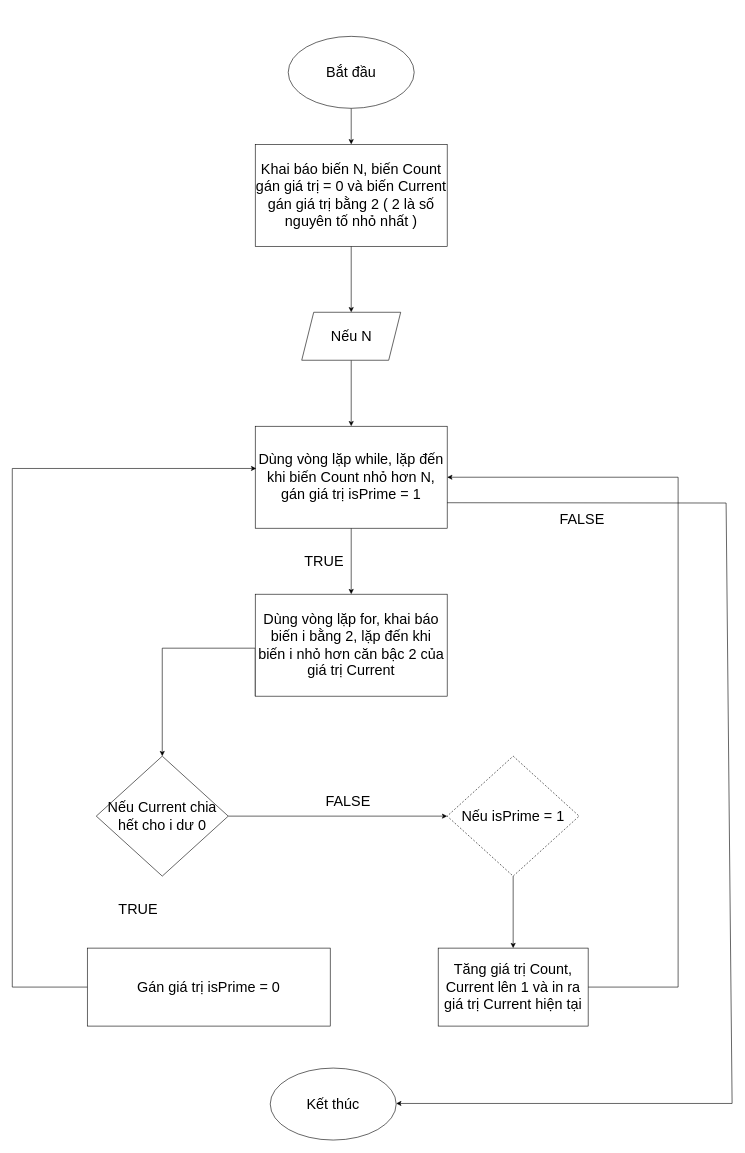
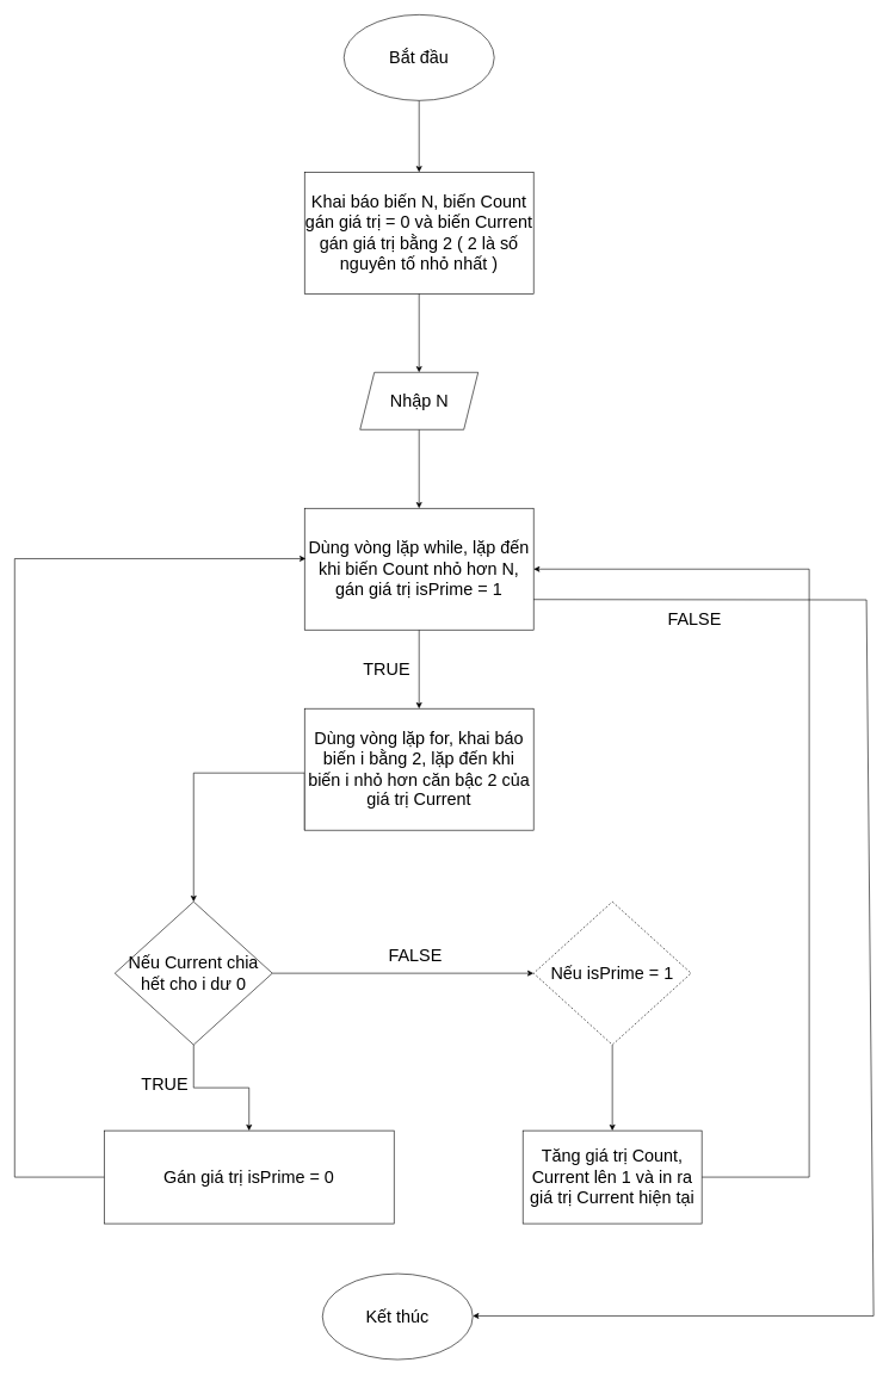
  <mxCell id="0" />
  <mxCell id="1" parent="0" />
  <mxCell id="2" value="" style="edgeStyle=orthogonalEdgeStyle;rounded=0;orthogonalLoop=1;jettySize=auto;html=1;" edge="1" parent="1" source="3" target="5"><mxGeometry relative="1" as="geometry" /></mxCell>
- <mxCell id="3" value="&lt;font style=&quot;font-size: 24px;&quot;&gt;Bắt đầu&lt;/font&gt;" style="ellipse;whiteSpace=wrap;html=1;" vertex="1" parent="1"><mxGeometry x="480" y="60" width="210" height="120" as="geometry" /></mxCell>
+ <mxCell id="3" value="&lt;font style=&quot;font-size: 24px;&quot;&gt;Bắt đầu&lt;/font&gt;" style="ellipse;whiteSpace=wrap;html=1;" vertex="1" parent="1"><mxGeometry x="480" y="20" width="210" height="120" as="geometry" /></mxCell>
  <mxCell id="4" value="" style="edgeStyle=orthogonalEdgeStyle;rounded=0;orthogonalLoop=1;jettySize=auto;html=1;" edge="1" parent="1" source="5" target="7"><mxGeometry relative="1" as="geometry" /></mxCell>
  <mxCell id="5" value="&lt;font style=&quot;font-size: 24px;&quot;&gt;Khai báo biến N, biến Count gán giá trị = 0 và biến Current gán giá trị bằng 2 ( 2 là số nguyên tố nhỏ nhất )&lt;/font&gt;" style="rounded=0;whiteSpace=wrap;html=1;" vertex="1" parent="1"><mxGeometry x="425" y="240" width="320" height="170" as="geometry" /></mxCell>
  <mxCell id="6" value="" style="edgeStyle=orthogonalEdgeStyle;rounded=0;orthogonalLoop=1;jettySize=auto;html=1;" edge="1" parent="1" source="7" target="9"><mxGeometry relative="1" as="geometry" /></mxCell>
- <mxCell id="7" value="&lt;font style=&quot;font-size: 24px;&quot;&gt;Nếu N&lt;/font&gt;" style="shape=parallelogram;perimeter=parallelogramPerimeter;whiteSpace=wrap;html=1;fixedSize=1;" vertex="1" parent="1"><mxGeometry x="502.5" y="520" width="165" height="80" as="geometry" /></mxCell>
+ <mxCell id="7" value="&lt;font style=&quot;font-size: 24px;&quot;&gt;Nhập N&lt;/font&gt;" style="shape=parallelogram;perimeter=parallelogramPerimeter;whiteSpace=wrap;html=1;fixedSize=1;" vertex="1" parent="1"><mxGeometry x="502.5" y="520" width="165" height="80" as="geometry" /></mxCell>
  <mxCell id="8" value="" style="edgeStyle=orthogonalEdgeStyle;rounded=0;orthogonalLoop=1;jettySize=auto;html=1;" edge="1" parent="1" source="9" target="11"><mxGeometry relative="1" as="geometry" /></mxCell>
  <mxCell id="9" value="&lt;font style=&quot;font-size: 24px;&quot;&gt;Dùng vòng lặp while, lặp đến khi biến Count nhỏ hơn N, gán giá trị isPrime = 1&lt;/font&gt;" style="rounded=0;whiteSpace=wrap;html=1;" vertex="1" parent="1"><mxGeometry x="425" y="710" width="320" height="170" as="geometry" /></mxCell>
  <mxCell id="10" style="edgeStyle=orthogonalEdgeStyle;rounded=0;orthogonalLoop=1;jettySize=auto;html=1;exitX=0;exitY=1;exitDx=0;exitDy=0;" edge="1" parent="1" source="11" target="14"><mxGeometry relative="1" as="geometry"><Array as="points"><mxPoint x="425" y="1080" /><mxPoint x="270" y="1080" /></Array></mxGeometry></mxCell>
  <mxCell id="11" value="&lt;font style=&quot;font-size: 24px;&quot;&gt;Dùng vòng lặp for, khai báo biến i bằng 2, lặp đến khi biến i nhỏ hơn căn bậc 2 của giá trị Current&lt;/font&gt;" style="rounded=0;whiteSpace=wrap;html=1;" vertex="1" parent="1"><mxGeometry x="425" y="990" width="320" height="170" as="geometry" /></mxCell>
+ <mxCell id="12" style="edgeStyle=orthogonalEdgeStyle;rounded=0;orthogonalLoop=1;jettySize=auto;html=1;entryX=0.5;entryY=0;entryDx=0;entryDy=0;" edge="1" parent="1" source="14" target="15"><mxGeometry relative="1" as="geometry" /></mxCell>
  <mxCell id="13" style="edgeStyle=orthogonalEdgeStyle;rounded=0;orthogonalLoop=1;jettySize=auto;html=1;exitX=1;exitY=0.5;exitDx=0;exitDy=0;entryX=0;entryY=0.5;entryDx=0;entryDy=0;" edge="1" parent="1" source="14" target="17"><mxGeometry relative="1" as="geometry"><mxPoint x="740" y="1360.333" as="targetPoint" /></mxGeometry></mxCell>
  <mxCell id="14" value="&lt;font style=&quot;font-size: 24px;&quot;&gt;Nếu Current chia hết cho i dư 0&lt;/font&gt;" style="rhombus;whiteSpace=wrap;html=1;" vertex="1" parent="1"><mxGeometry x="160" y="1260" width="220" height="200" as="geometry" /></mxCell>
  <mxCell id="15" value="&lt;font style=&quot;font-size: 24px;&quot;&gt;Gán giá trị isPrime = 0&lt;/font&gt;" style="rounded=0;whiteSpace=wrap;html=1;" vertex="1" parent="1"><mxGeometry x="145" y="1580" width="405" height="130" as="geometry" /></mxCell>
  <mxCell id="16" style="edgeStyle=orthogonalEdgeStyle;rounded=0;orthogonalLoop=1;jettySize=auto;html=1;entryX=0.5;entryY=0;entryDx=0;entryDy=0;" edge="1" parent="1" source="17" target="19"><mxGeometry relative="1" as="geometry" /></mxCell>
  <mxCell id="17" value="&lt;font style=&quot;font-size: 24px;&quot;&gt;Nếu isPrime = 1&lt;/font&gt;" style="rhombus;whiteSpace=wrap;html=1;dashed=1;" vertex="1" parent="1"><mxGeometry x="745" y="1260" width="220" height="200" as="geometry" /></mxCell>
  <mxCell id="18" style="edgeStyle=orthogonalEdgeStyle;rounded=0;orthogonalLoop=1;jettySize=auto;html=1;entryX=1;entryY=0.5;entryDx=0;entryDy=0;" edge="1" parent="1" source="19" target="9"><mxGeometry relative="1" as="geometry"><Array as="points"><mxPoint x="1130" y="1645" /><mxPoint x="1130" y="795" /></Array></mxGeometry></mxCell>
  <mxCell id="19" value="&lt;font style=&quot;font-size: 24px;&quot;&gt;Tăng giá trị Count, Current lên 1 và in ra giá trị Current hiện tại&lt;/font&gt;" style="rounded=0;whiteSpace=wrap;html=1;" vertex="1" parent="1"><mxGeometry x="730" y="1580" width="250" height="130" as="geometry" /></mxCell>
  <mxCell id="20" value="&lt;font style=&quot;font-size: 24px;&quot;&gt;Kết thúc&lt;/font&gt;" style="ellipse;whiteSpace=wrap;html=1;" vertex="1" parent="1"><mxGeometry x="450" y="1780" width="210" height="120" as="geometry" /></mxCell>
  <mxCell id="21" style="edgeStyle=orthogonalEdgeStyle;rounded=0;orthogonalLoop=1;jettySize=auto;html=1;entryX=0.005;entryY=0.414;entryDx=0;entryDy=0;entryPerimeter=0;" edge="1" parent="1" source="15" target="9"><mxGeometry relative="1" as="geometry"><Array as="points"><mxPoint x="20" y="1645" /><mxPoint x="20" y="780" /></Array></mxGeometry></mxCell>
  <mxCell id="22" value="&lt;font style=&quot;font-size: 24px;&quot;&gt;TRUE&lt;/font&gt;" style="text;html=1;align=center;verticalAlign=middle;whiteSpace=wrap;rounded=0;" vertex="1" parent="1"><mxGeometry x="200" y="1500" width="60" height="30" as="geometry" /></mxCell>
  <mxCell id="23" value="&lt;font style=&quot;font-size: 24px;&quot;&gt;FALSE&lt;/font&gt;" style="text;html=1;align=center;verticalAlign=middle;whiteSpace=wrap;rounded=0;" vertex="1" parent="1"><mxGeometry x="550" y="1320" width="60" height="30" as="geometry" /></mxCell>
  <mxCell id="24" value="" style="endArrow=classic;html=1;rounded=0;exitX=1;exitY=0.75;exitDx=0;exitDy=0;" edge="1" parent="1" source="9"><mxGeometry width="50" height="50" relative="1" as="geometry"><mxPoint x="420" y="891" as="sourcePoint" /><mxPoint x="660" y="1839" as="targetPoint" /><Array as="points"><mxPoint x="1210" y="838" /><mxPoint x="1220" y="1839" /></Array></mxGeometry></mxCell>
  <mxCell id="25" value="&lt;font style=&quot;font-size: 24px;&quot;&gt;FALSE&lt;/font&gt;" style="text;html=1;align=center;verticalAlign=middle;whiteSpace=wrap;rounded=0;" vertex="1" parent="1"><mxGeometry x="940" y="850" width="60" height="30" as="geometry" /></mxCell>
  <mxCell id="26" value="&lt;font style=&quot;font-size: 24px;&quot;&gt;TRUE&lt;/font&gt;" style="text;html=1;align=center;verticalAlign=middle;whiteSpace=wrap;rounded=0;" vertex="1" parent="1"><mxGeometry x="510" y="920" width="60" height="30" as="geometry" /></mxCell>
